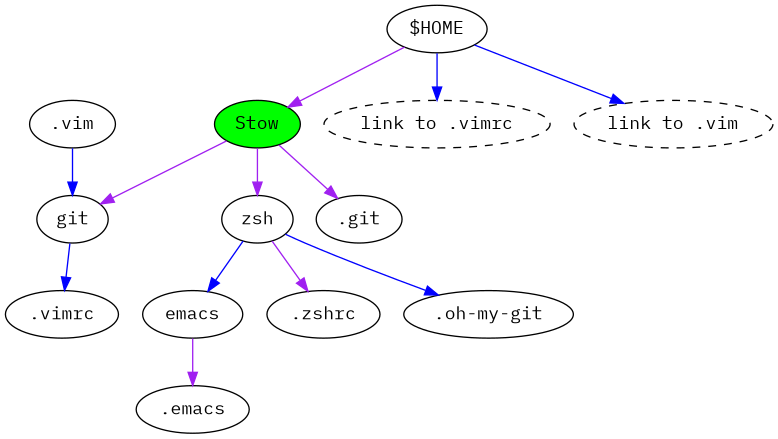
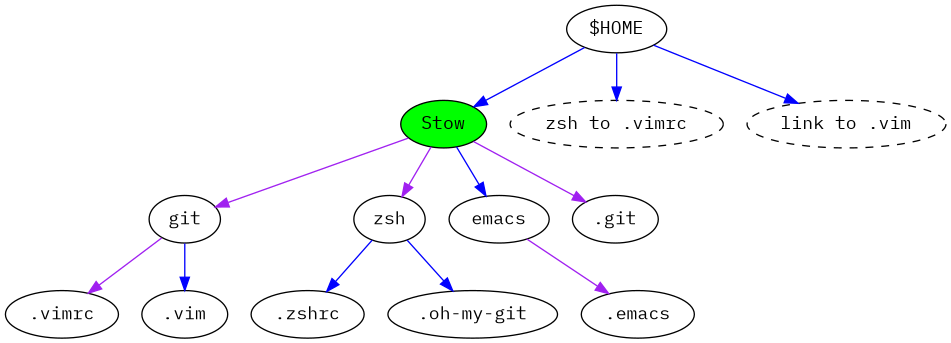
  digraph {
    fontname="IBM Plex Mono"
    node [fontname="IBM Plex Mono"]
    edge [color=purple fontname="IBM Plex Mono"]
    Stow [fillcolor=green style=filled]
    n2 [label=git]
    zsh
    emacs
    ".git"
    "$HOME"
-   "link to .vimrc" [style=dashed]
+   "link to .vimrc" [style=dashed label="zsh to .vimrc"]
    "link to .vim" [style=dashed]
    ".vimrc"
    ".vim"
    ".zshrc"
    n12 [label=".oh-my-git"]
    ".emacs"
    Stow -> n2
    Stow -> zsh
-   zsh -> emacs [color=blue]
+   Stow -> emacs [color=blue]
    Stow -> ".git"
-   n2 -> ".vimrc" [color=blue]
-   ".vim" -> n2 [color=blue]
-   zsh -> ".zshrc"
+   n2 -> ".vimrc"
+   n2 -> ".vim" [color=blue]
+   zsh -> ".zshrc" [color=blue]
    zsh -> n12 [color=blue]
    emacs -> ".emacs"
-   "$HOME" -> Stow
+   "$HOME" -> Stow [color=blue]
    "$HOME" -> "link to .vimrc" [color=blue]
    "$HOME" -> "link to .vim" [color=blue]
  }
